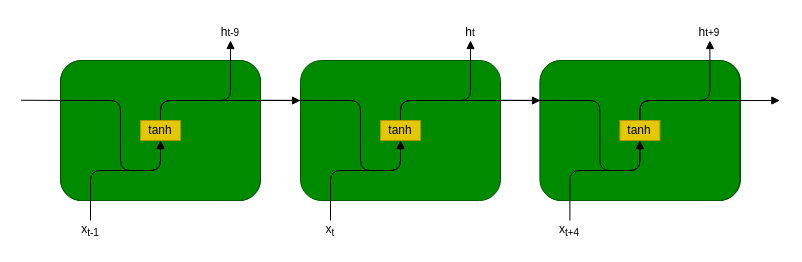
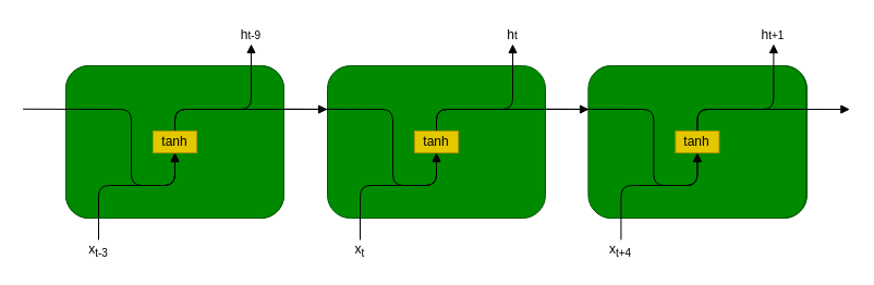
  <mxCell id="0" />
  <mxCell id="1" parent="0" />
  <mxCell id="2" value="" style="rounded=1;whiteSpace=wrap;html=1;fillColor=#008a00;fontColor=#ffffff;strokeColor=#005700;" vertex="1" parent="1"><mxGeometry x="300" y="60" width="200" height="140" as="geometry" /></mxCell>
  <mxCell id="3" value="" style="rounded=1;whiteSpace=wrap;html=1;fillColor=#008a00;fontColor=#ffffff;strokeColor=#005700;" vertex="1" parent="1"><mxGeometry x="60" y="60" width="200" height="140" as="geometry" /></mxCell>
  <mxCell id="4" value="" style="rounded=1;whiteSpace=wrap;html=1;fillColor=#008a00;fontColor=#ffffff;strokeColor=#005700;" vertex="1" parent="1"><mxGeometry x="540" y="60" width="200" height="140" as="geometry" /></mxCell>
  <mxCell id="5" value="" style="endArrow=block;html=1;exitX=0.5;exitY=0;exitDx=0;exitDy=0;entryX=0;entryY=0.286;entryDx=0;entryDy=0;entryPerimeter=0;startArrow=none;startFill=0;endFill=1;strokeColor=#000000;" edge="1" parent="1" source="8" target="4"><mxGeometry width="50" height="50" relative="1" as="geometry"><mxPoint x="430" y="150" as="sourcePoint" /><mxPoint x="480" y="100" as="targetPoint" /><Array as="points"><mxPoint x="400" y="100" /></Array></mxGeometry></mxCell>
  <mxCell id="6" value="" style="endArrow=block;html=1;exitX=0.5;exitY=0;exitDx=0;exitDy=0;startArrow=none;startFill=0;endFill=1;strokeColor=#000000;" edge="1" parent="1" source="8"><mxGeometry width="50" height="50" relative="1" as="geometry"><mxPoint x="400" y="130" as="sourcePoint" /><mxPoint x="470" y="40" as="targetPoint" /><Array as="points"><mxPoint x="400" y="100" /><mxPoint x="470" y="100" /></Array></mxGeometry></mxCell>
  <mxCell id="7" value="" style="endArrow=none;html=1;exitX=0.5;exitY=0;exitDx=0;exitDy=0;startArrow=none;startFill=0;endFill=1;strokeColor=#000000;" edge="1" parent="1" target="8"><mxGeometry width="50" height="50" relative="1" as="geometry"><mxPoint x="400" y="130" as="sourcePoint" /><mxPoint x="470" y="40" as="targetPoint" /><Array as="points" /></mxGeometry></mxCell>
  <mxCell id="8" value="tanh" style="rounded=0;whiteSpace=wrap;html=1;fillColor=#e3c800;fontColor=#000000;strokeColor=#B09500;" vertex="1" parent="1"><mxGeometry x="380" y="120" width="40" height="20" as="geometry" /></mxCell>
  <mxCell id="9" value="" style="endArrow=block;html=1;exitX=0.5;exitY=0;exitDx=0;exitDy=0;startArrow=none;startFill=0;endFill=1;strokeColor=#000000;" edge="1" parent="1"><mxGeometry width="50" height="50" relative="1" as="geometry"><mxPoint x="330" y="220" as="sourcePoint" /><mxPoint x="400" y="140" as="targetPoint" /><Array as="points"><mxPoint x="330" y="170" /><mxPoint x="360" y="170" /><mxPoint x="400" y="170" /></Array></mxGeometry></mxCell>
  <mxCell id="10" value="" style="endArrow=block;html=1;startArrow=none;startFill=0;endFill=1;strokeColor=#000000;exitX=1.003;exitY=0.284;exitDx=0;exitDy=0;exitPerimeter=0;" edge="1" parent="1" source="3"><mxGeometry width="50" height="50" relative="1" as="geometry"><mxPoint x="280" y="100" as="sourcePoint" /><mxPoint x="400" y="140" as="targetPoint" /><Array as="points"><mxPoint x="330" y="100" /><mxPoint x="360" y="100" /><mxPoint x="360" y="170" /><mxPoint x="400" y="170" /></Array></mxGeometry></mxCell>
  <mxCell id="11" value="&lt;font color=&quot;#000000&quot;&gt;x&lt;sub style=&quot;&quot;&gt;t&lt;/sub&gt;&lt;/font&gt;" style="text;html=1;strokeColor=none;fillColor=none;align=center;verticalAlign=middle;whiteSpace=wrap;rounded=0;" vertex="1" parent="1"><mxGeometry x="320" y="220" width="20" height="20" as="geometry" /></mxCell>
  <mxCell id="12" value="&lt;font color=&quot;#000000&quot;&gt;&lt;sub style=&quot;&quot;&gt;&lt;span style=&quot;font-size: 12px;&quot;&gt;h&lt;/span&gt;t&lt;/sub&gt;&lt;/font&gt;" style="text;html=1;strokeColor=none;fillColor=none;align=center;verticalAlign=middle;whiteSpace=wrap;rounded=0;" vertex="1" parent="1"><mxGeometry x="455" y="20" width="30" height="20" as="geometry" /></mxCell>
  <mxCell id="13" value="" style="rounded=1;whiteSpace=wrap;html=1;fillColor=#008a00;fontColor=#ffffff;strokeColor=#005700;" vertex="1" parent="1"><mxGeometry x="60" y="60" width="200" height="140" as="geometry" /></mxCell>
  <mxCell id="14" value="" style="endArrow=block;html=1;exitX=0.5;exitY=0;exitDx=0;exitDy=0;entryX=0;entryY=0.286;entryDx=0;entryDy=0;entryPerimeter=0;startArrow=none;startFill=0;endFill=1;strokeColor=#000000;" edge="1" parent="1" source="17"><mxGeometry width="50" height="50" relative="1" as="geometry"><mxPoint x="190" y="150" as="sourcePoint" /><mxPoint x="300" y="100.04" as="targetPoint" /><Array as="points"><mxPoint x="160" y="100" /></Array></mxGeometry></mxCell>
  <mxCell id="15" value="" style="endArrow=block;html=1;exitX=0.5;exitY=0;exitDx=0;exitDy=0;startArrow=none;startFill=0;endFill=1;strokeColor=#000000;" edge="1" parent="1" source="17"><mxGeometry width="50" height="50" relative="1" as="geometry"><mxPoint x="160" y="130" as="sourcePoint" /><mxPoint x="230" y="40" as="targetPoint" /><Array as="points"><mxPoint x="160" y="100" /><mxPoint x="230" y="100" /></Array></mxGeometry></mxCell>
  <mxCell id="16" value="" style="endArrow=none;html=1;exitX=0.5;exitY=0;exitDx=0;exitDy=0;startArrow=none;startFill=0;endFill=1;strokeColor=#000000;" edge="1" parent="1" target="17"><mxGeometry width="50" height="50" relative="1" as="geometry"><mxPoint x="160" y="130" as="sourcePoint" /><mxPoint x="230" y="40" as="targetPoint" /><Array as="points" /></mxGeometry></mxCell>
  <mxCell id="17" value="tanh" style="rounded=0;whiteSpace=wrap;html=1;fillColor=#e3c800;fontColor=#000000;strokeColor=#B09500;" vertex="1" parent="1"><mxGeometry x="140" y="120" width="40" height="20" as="geometry" /></mxCell>
  <mxCell id="18" value="" style="endArrow=block;html=1;exitX=0.5;exitY=0;exitDx=0;exitDy=0;startArrow=none;startFill=0;endFill=1;strokeColor=#000000;" edge="1" parent="1"><mxGeometry width="50" height="50" relative="1" as="geometry"><mxPoint x="90" y="220" as="sourcePoint" /><mxPoint x="160" y="140" as="targetPoint" /><Array as="points"><mxPoint x="90" y="170" /><mxPoint x="120" y="170" /><mxPoint x="160" y="170" /></Array></mxGeometry></mxCell>
  <mxCell id="19" value="" style="endArrow=block;html=1;startArrow=none;startFill=0;endFill=1;strokeColor=#000000;exitX=1.003;exitY=0.284;exitDx=0;exitDy=0;exitPerimeter=0;" edge="1" parent="1"><mxGeometry width="50" height="50" relative="1" as="geometry"><mxPoint x="20.6" y="99.76" as="sourcePoint" /><mxPoint x="160" y="140" as="targetPoint" /><Array as="points"><mxPoint x="90" y="100" /><mxPoint x="120" y="100" /><mxPoint x="120" y="170" /><mxPoint x="160" y="170" /></Array></mxGeometry></mxCell>
- <mxCell id="20" value="&lt;font color=&quot;#000000&quot;&gt;x&lt;sub style=&quot;&quot;&gt;t-1&lt;/sub&gt;&lt;/font&gt;" style="text;html=1;strokeColor=none;fillColor=none;align=center;verticalAlign=middle;whiteSpace=wrap;rounded=0;" vertex="1" parent="1"><mxGeometry x="80" y="220" width="20" height="20" as="geometry" /></mxCell>
+ <mxCell id="20" value="&lt;font color=&quot;#000000&quot;&gt;x&lt;sub style=&quot;&quot;&gt;t-3&lt;/sub&gt;&lt;/font&gt;" style="text;html=1;strokeColor=none;fillColor=none;align=center;verticalAlign=middle;whiteSpace=wrap;rounded=0;" vertex="1" parent="1"><mxGeometry x="80" y="220" width="20" height="20" as="geometry" /></mxCell>
  <mxCell id="21" value="&lt;font color=&quot;#000000&quot;&gt;&lt;sub style=&quot;&quot;&gt;&lt;span style=&quot;font-size: 12px;&quot;&gt;h&lt;/span&gt;t-9&lt;/sub&gt;&lt;/font&gt;" style="text;html=1;strokeColor=none;fillColor=none;align=center;verticalAlign=middle;whiteSpace=wrap;rounded=0;" vertex="1" parent="1"><mxGeometry x="215" y="20" width="30" height="20" as="geometry" /></mxCell>
  <mxCell id="22" value="" style="rounded=1;whiteSpace=wrap;html=1;fillColor=#008a00;fontColor=#ffffff;strokeColor=#005700;" vertex="1" parent="1"><mxGeometry x="539.4" y="60" width="200" height="140" as="geometry" /></mxCell>
  <mxCell id="23" value="" style="endArrow=block;html=1;exitX=0.5;exitY=0;exitDx=0;exitDy=0;entryX=0;entryY=0.286;entryDx=0;entryDy=0;entryPerimeter=0;startArrow=none;startFill=0;endFill=1;strokeColor=#000000;" edge="1" parent="1" source="26"><mxGeometry width="50" height="50" relative="1" as="geometry"><mxPoint x="669.4" y="150" as="sourcePoint" /><mxPoint x="779.4" y="100.04" as="targetPoint" /><Array as="points"><mxPoint x="639.4" y="100" /></Array></mxGeometry></mxCell>
  <mxCell id="24" value="" style="endArrow=block;html=1;exitX=0.5;exitY=0;exitDx=0;exitDy=0;startArrow=none;startFill=0;endFill=1;strokeColor=#000000;" edge="1" parent="1" source="26"><mxGeometry width="50" height="50" relative="1" as="geometry"><mxPoint x="639.4" y="130" as="sourcePoint" /><mxPoint x="709.4" y="40" as="targetPoint" /><Array as="points"><mxPoint x="639.4" y="100" /><mxPoint x="709.4" y="100" /></Array></mxGeometry></mxCell>
  <mxCell id="25" value="" style="endArrow=none;html=1;exitX=0.5;exitY=0;exitDx=0;exitDy=0;startArrow=none;startFill=0;endFill=1;strokeColor=#000000;" edge="1" parent="1" target="26"><mxGeometry width="50" height="50" relative="1" as="geometry"><mxPoint x="639.4" y="130" as="sourcePoint" /><mxPoint x="709.4" y="40" as="targetPoint" /><Array as="points" /></mxGeometry></mxCell>
  <mxCell id="26" value="tanh" style="rounded=0;whiteSpace=wrap;html=1;fillColor=#e3c800;fontColor=#000000;strokeColor=#B09500;" vertex="1" parent="1"><mxGeometry x="619.4" y="120" width="40" height="20" as="geometry" /></mxCell>
  <mxCell id="27" value="" style="endArrow=block;html=1;exitX=0.5;exitY=0;exitDx=0;exitDy=0;startArrow=none;startFill=0;endFill=1;strokeColor=#000000;" edge="1" parent="1"><mxGeometry width="50" height="50" relative="1" as="geometry"><mxPoint x="569.4" y="220" as="sourcePoint" /><mxPoint x="639.4" y="140" as="targetPoint" /><Array as="points"><mxPoint x="569.4" y="170" /><mxPoint x="599.4" y="170" /><mxPoint x="639.4" y="170" /></Array></mxGeometry></mxCell>
  <mxCell id="28" value="" style="endArrow=block;html=1;startArrow=none;startFill=0;endFill=1;strokeColor=#000000;exitX=1.003;exitY=0.284;exitDx=0;exitDy=0;exitPerimeter=0;" edge="1" parent="1"><mxGeometry width="50" height="50" relative="1" as="geometry"><mxPoint x="500" y="99.76" as="sourcePoint" /><mxPoint x="639.4" y="140" as="targetPoint" /><Array as="points"><mxPoint x="569.4" y="100" /><mxPoint x="599.4" y="100" /><mxPoint x="599.4" y="170" /><mxPoint x="639.4" y="170" /></Array></mxGeometry></mxCell>
  <mxCell id="29" value="&lt;font color=&quot;#000000&quot;&gt;x&lt;sub style=&quot;&quot;&gt;t+4&lt;/sub&gt;&lt;/font&gt;" style="text;html=1;strokeColor=none;fillColor=none;align=center;verticalAlign=middle;whiteSpace=wrap;rounded=0;" vertex="1" parent="1"><mxGeometry x="559.4" y="220" width="20" height="20" as="geometry" /></mxCell>
- <mxCell id="30" value="&lt;font color=&quot;#000000&quot;&gt;&lt;sub style=&quot;&quot;&gt;&lt;span style=&quot;font-size: 12px;&quot;&gt;h&lt;/span&gt;t+9&lt;/sub&gt;&lt;/font&gt;" style="text;html=1;strokeColor=none;fillColor=none;align=center;verticalAlign=middle;whiteSpace=wrap;rounded=0;" vertex="1" parent="1"><mxGeometry x="694.4" y="20" width="30" height="20" as="geometry" /></mxCell>
+ <mxCell id="30" value="&lt;font color=&quot;#000000&quot;&gt;&lt;sub style=&quot;&quot;&gt;&lt;span style=&quot;font-size: 12px;&quot;&gt;h&lt;/span&gt;t+1&lt;/sub&gt;&lt;/font&gt;" style="text;html=1;strokeColor=none;fillColor=none;align=center;verticalAlign=middle;whiteSpace=wrap;rounded=0;" vertex="1" parent="1"><mxGeometry x="694.4" y="20" width="30" height="20" as="geometry" /></mxCell>
